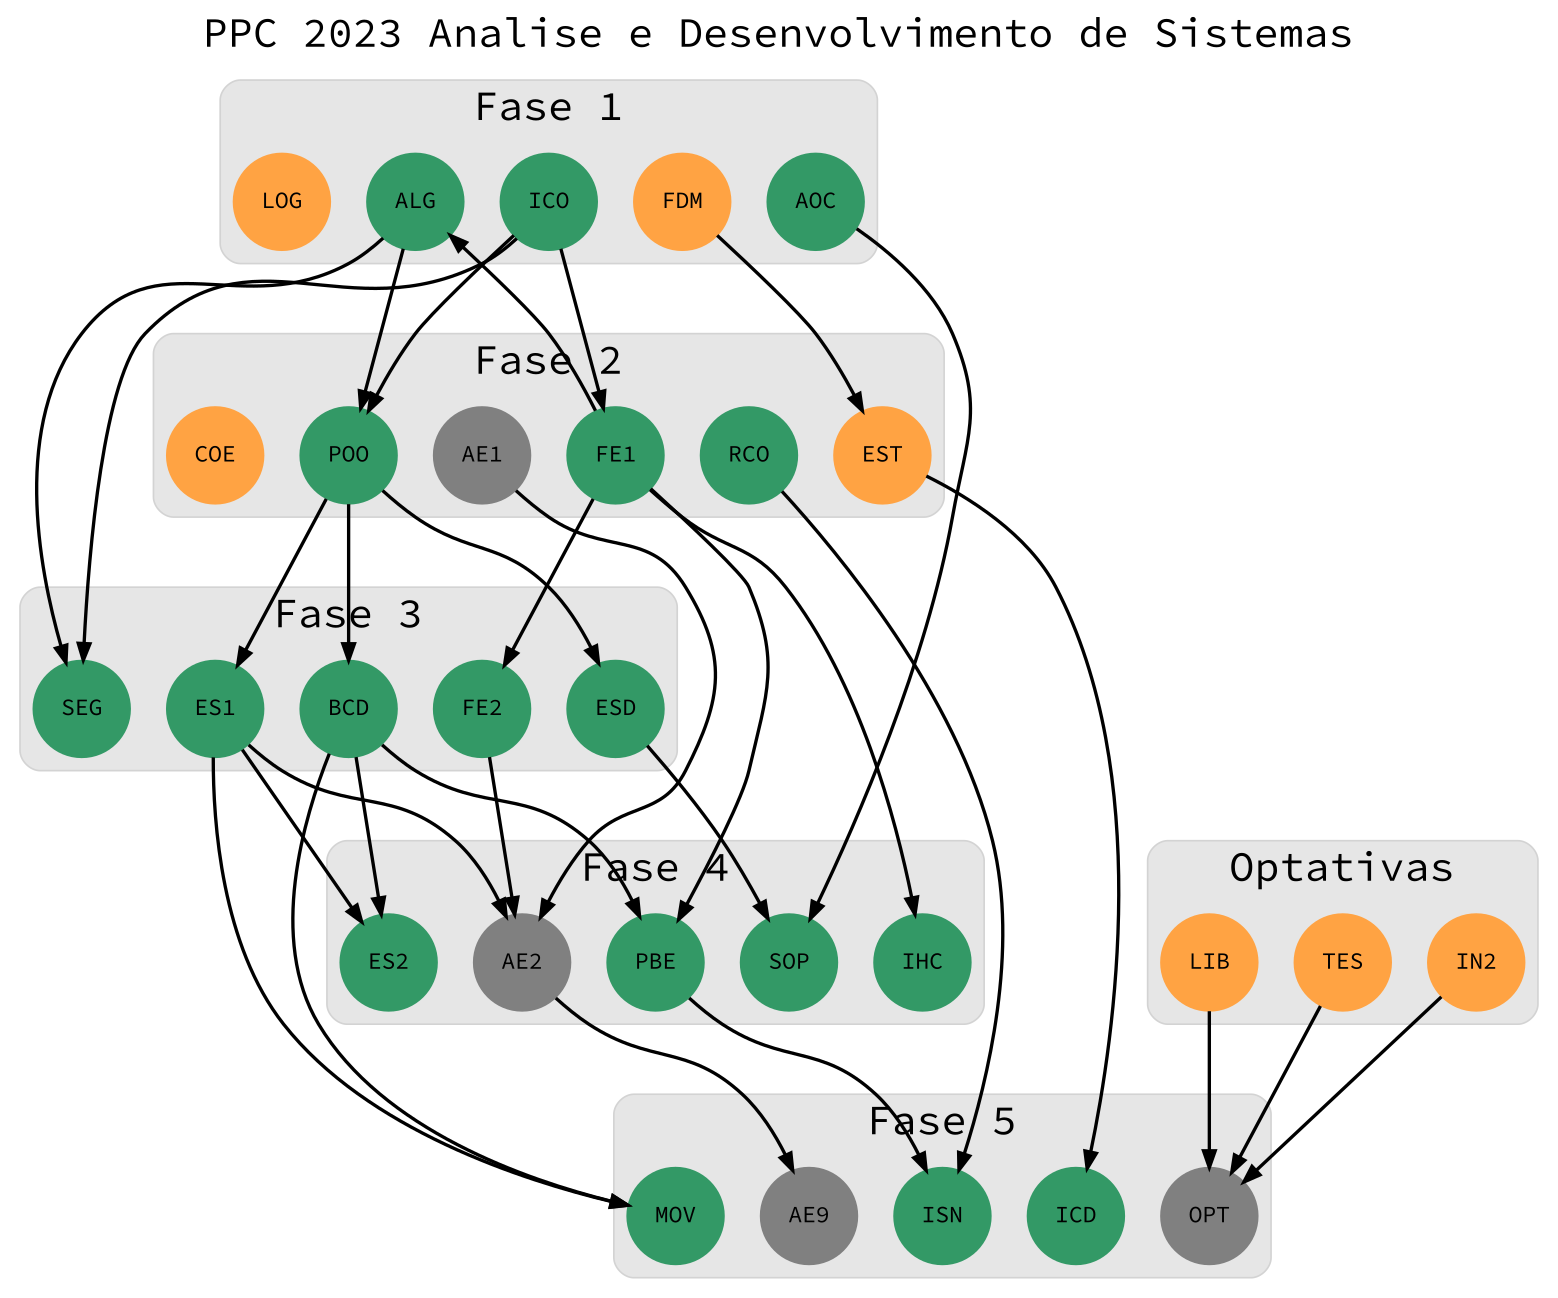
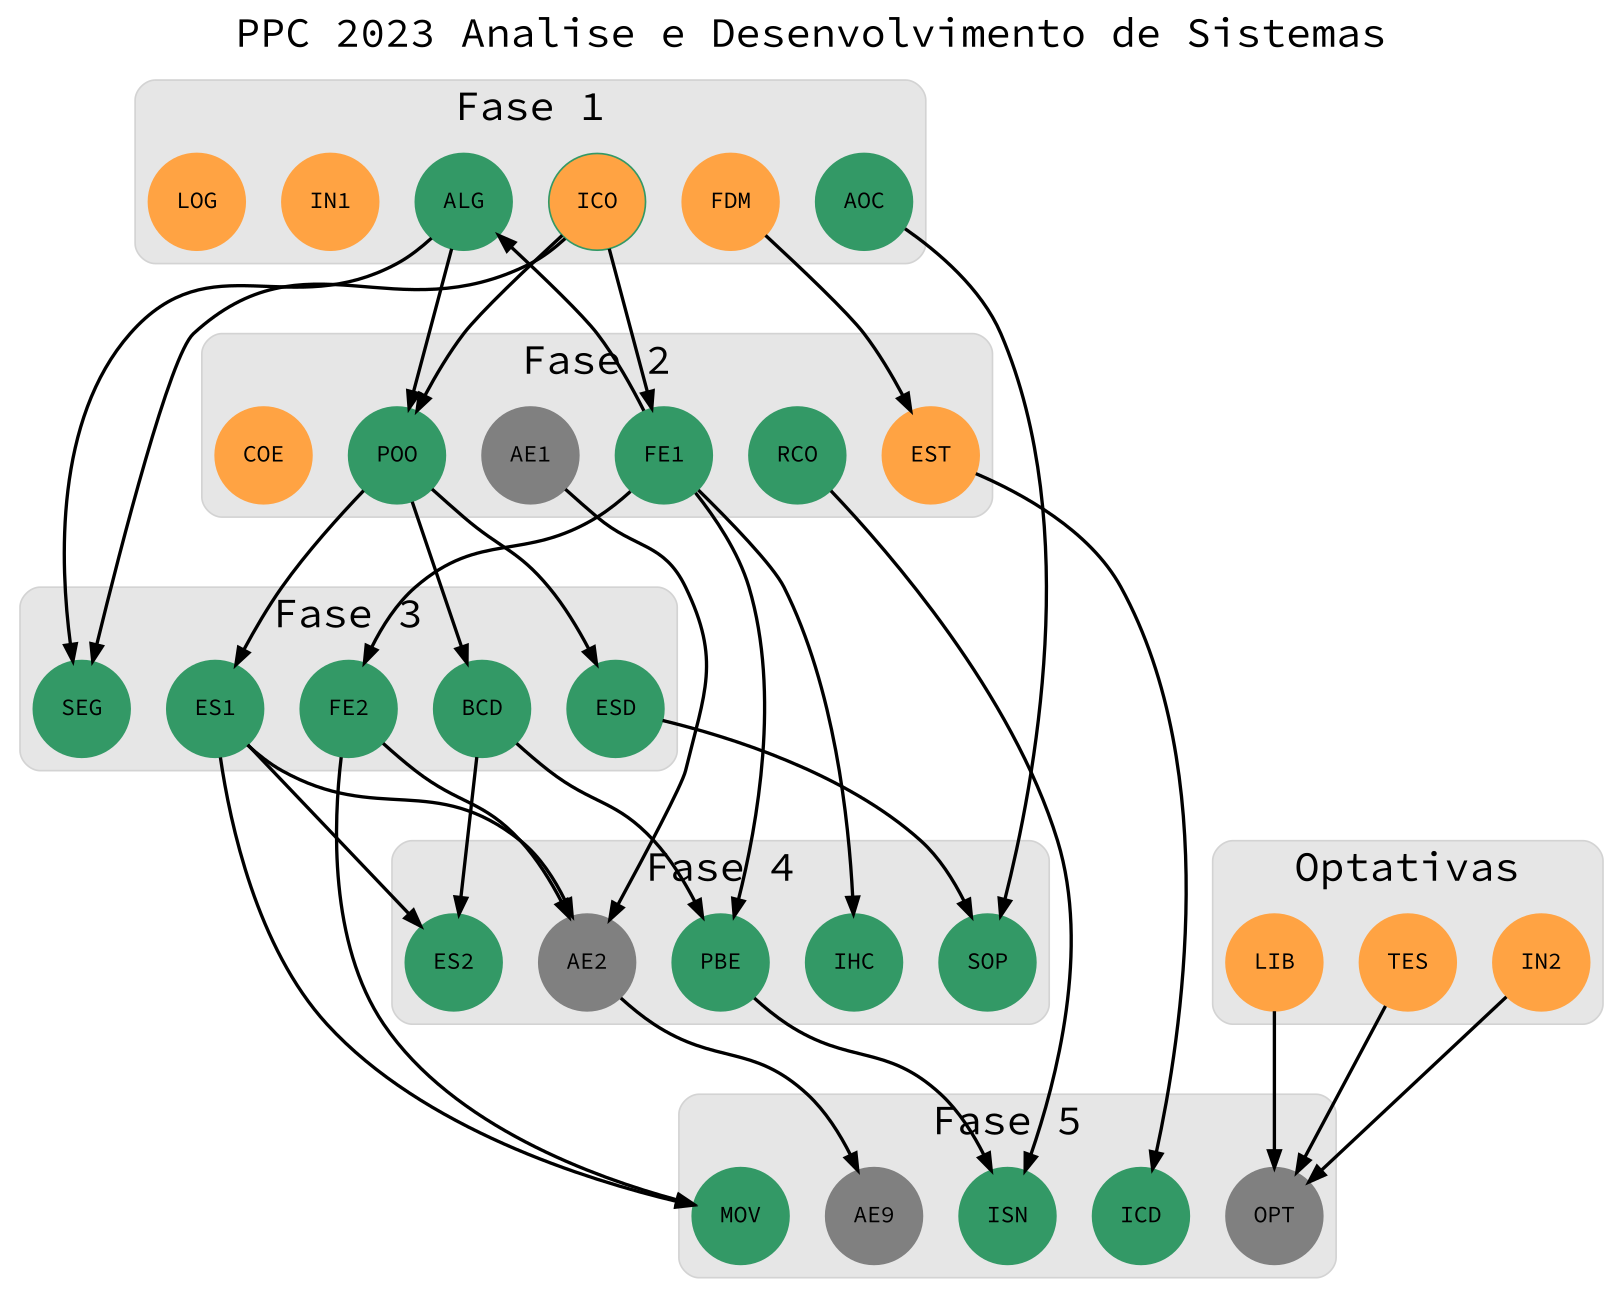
  digraph {
    fontcolor="#000000"
    fontname="Source Code Pro"
    fontsize=25
    label="PPC 2023 Analise e Desenvolvimento de Sistemas"
    labelloc=t
    nodesep=0.3
    ranksep=1.3
    node [ch=80 color="#339966" fixedsize=true fontname="Source Code Pro" labelloc=c shape=circle style=filled]
    edge [color="#000000" fontname="Source Code Pro" penwidth=2]
    FDM [color="#FFA343" width=.8]
-   ICO [width=.8]
+   ICO [width=.8 fillcolor="#FFA343"]
    ALG [width=.8]
    AOC [width=.8]
+   IN1 [ch=40 color="#FFA343" width=.8]
    LOG [ch=40 color="#FFA343" width=.8]
    EST [color="#FFA343" width=.8]
    FE1 [width=.8]
    POO [width=.8]
    AE1 [ch=40 color="#808080" width=.8]
    RCO [width=.8]
    COE [ch=40 color="#FFA343" width=.8]
    BCD [width=.8]
    ES1 [width=.8]
    ESD [width=.8]
    FE2 [width=.8]
    SEG [width=.8]
    AE2 [color="#808080" width=.8]
    ES2 [width=.8]
    IHC [width=.8]
    PBE [width=.8]
    SOP [width=.8]
    n23 [color="#808080" label=AE9 width=.8]
    ICD [width=.8]
    ISN [ch=120 width=.8]
    MOV [width=.8]
    OPT [ch=40 color="#808080" width=.8]
    IN2 [ch=40 color="#FFA343" width=.8]
    TES [ch=40 color="#FFA343" width=.8]
    LIB [ch=40 color="#FFA343" width=.8]
    subgraph cluster_1 {
      bgcolor="#e6e6e6"
      color=lightgrey
      label="Fase 1"
      style=rounded
      FDM
      ICO
      ALG
      AOC
+     IN1
      LOG
    }
    subgraph cluster_2 {
      bgcolor="#e6e6e6"
      color=lightgrey
      label="Fase 2"
      style=rounded
      EST
      FE1
      POO
      AE1
      RCO
      COE
    }
    subgraph cluster_3 {
      bgcolor="#e6e6e6"
      color=lightgrey
      label="Fase 3"
      style=rounded
      BCD
      ES1
      ESD
      FE2
      SEG
    }
    subgraph cluster_4 {
      bgcolor="#e6e6e6"
      color=lightgrey
      label="Fase 4"
      style=rounded
      AE2
      ES2
      IHC
      PBE
      SOP
    }
    subgraph cluster_5 {
      bgcolor="#e6e6e6"
      color=lightgrey
      label="Fase 5"
      style=rounded
      n23
      ICD
      ISN
      MOV
      OPT
    }
    subgraph cluster_6 {
      bgcolor="#e6e6e6"
      color=lightgrey
      label=Optativas
      style=rounded
      IN2
      TES
      LIB
    }
    FDM -> EST
    ICO -> FE1
    ICO -> POO
    ICO -> SEG
    ALG -> POO
    ALG -> SEG
    AOC -> SOP
    EST -> ICD
    FE1 -> ALG
    FE1 -> FE2
    FE1 -> IHC
    FE1 -> PBE
    POO -> BCD
    POO -> ES1
    POO -> ESD
    AE1 -> AE2
    RCO -> ISN
    BCD -> ES2
    BCD -> PBE
-   BCD -> MOV
+   FE2 -> MOV
    ES1 -> AE2
    ES1 -> ES2
    ES1 -> MOV
    ESD -> SOP
    FE2 -> AE2
    AE2 -> n23
    PBE -> ISN
    IN2 -> OPT
    TES -> OPT
    LIB -> OPT
  }
